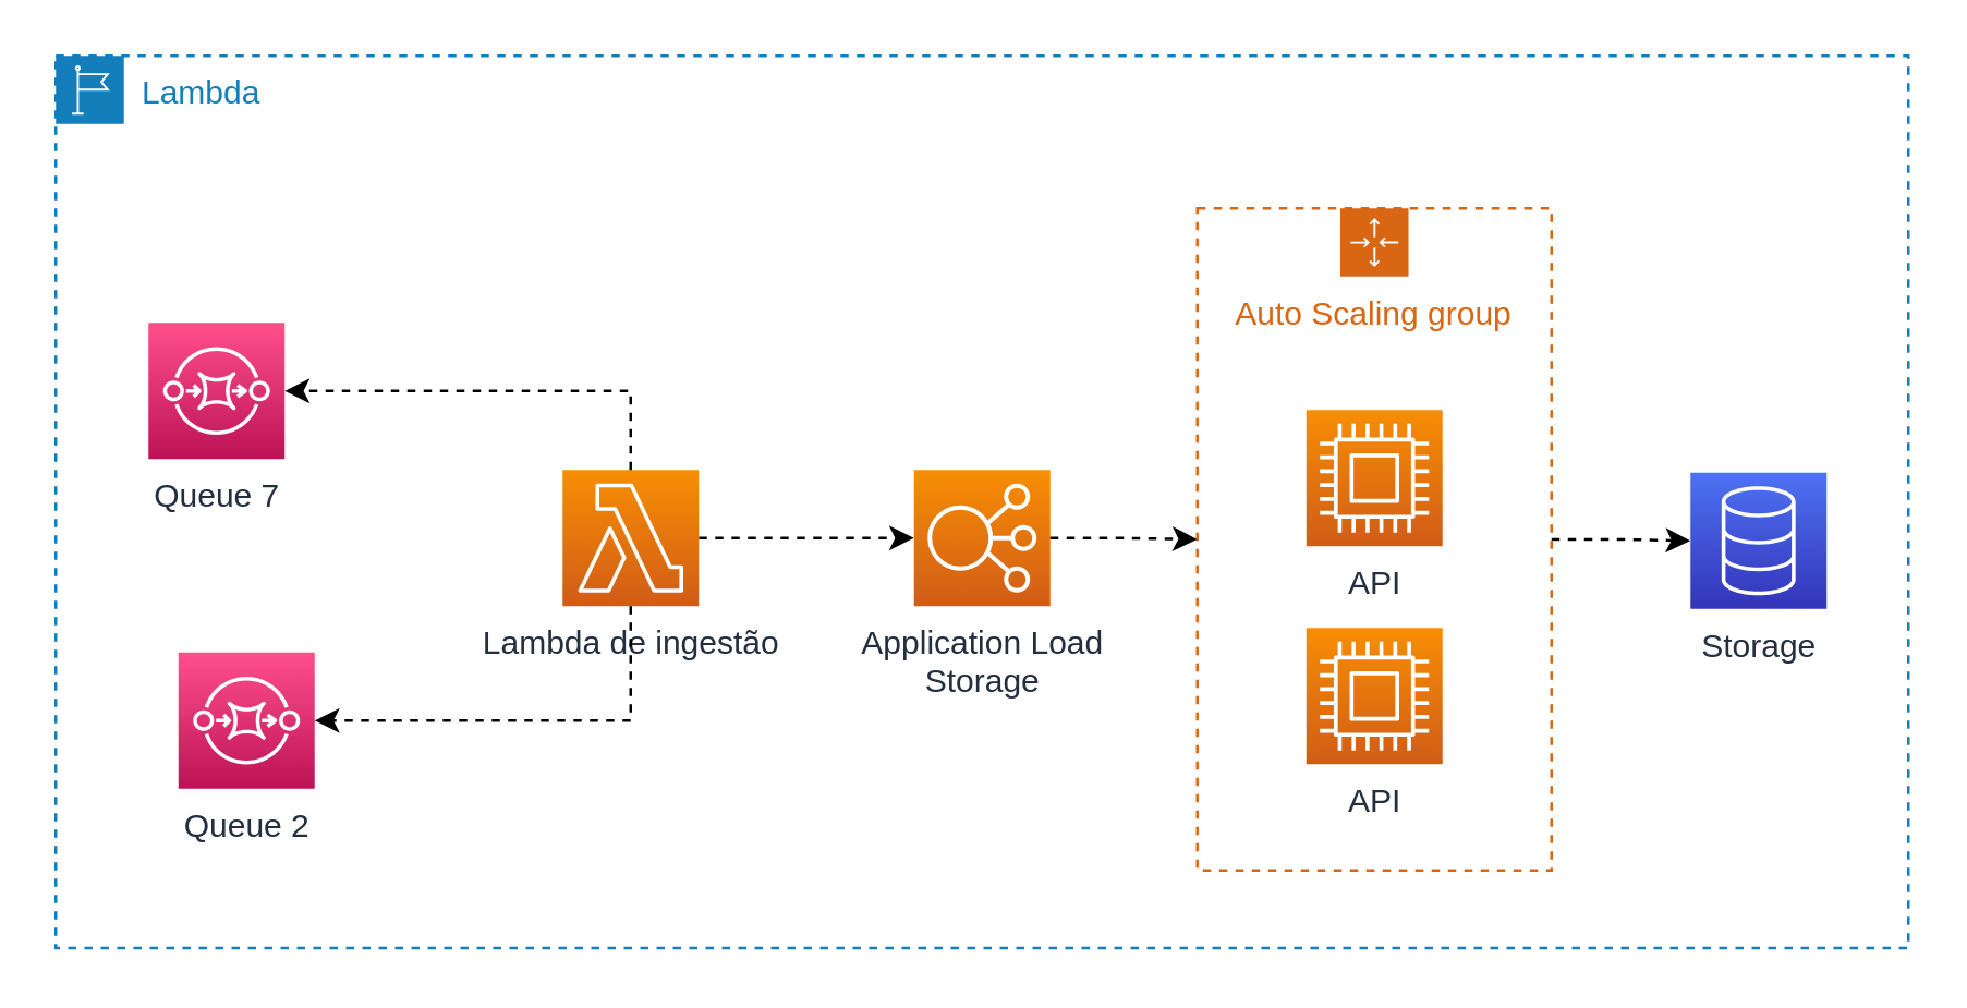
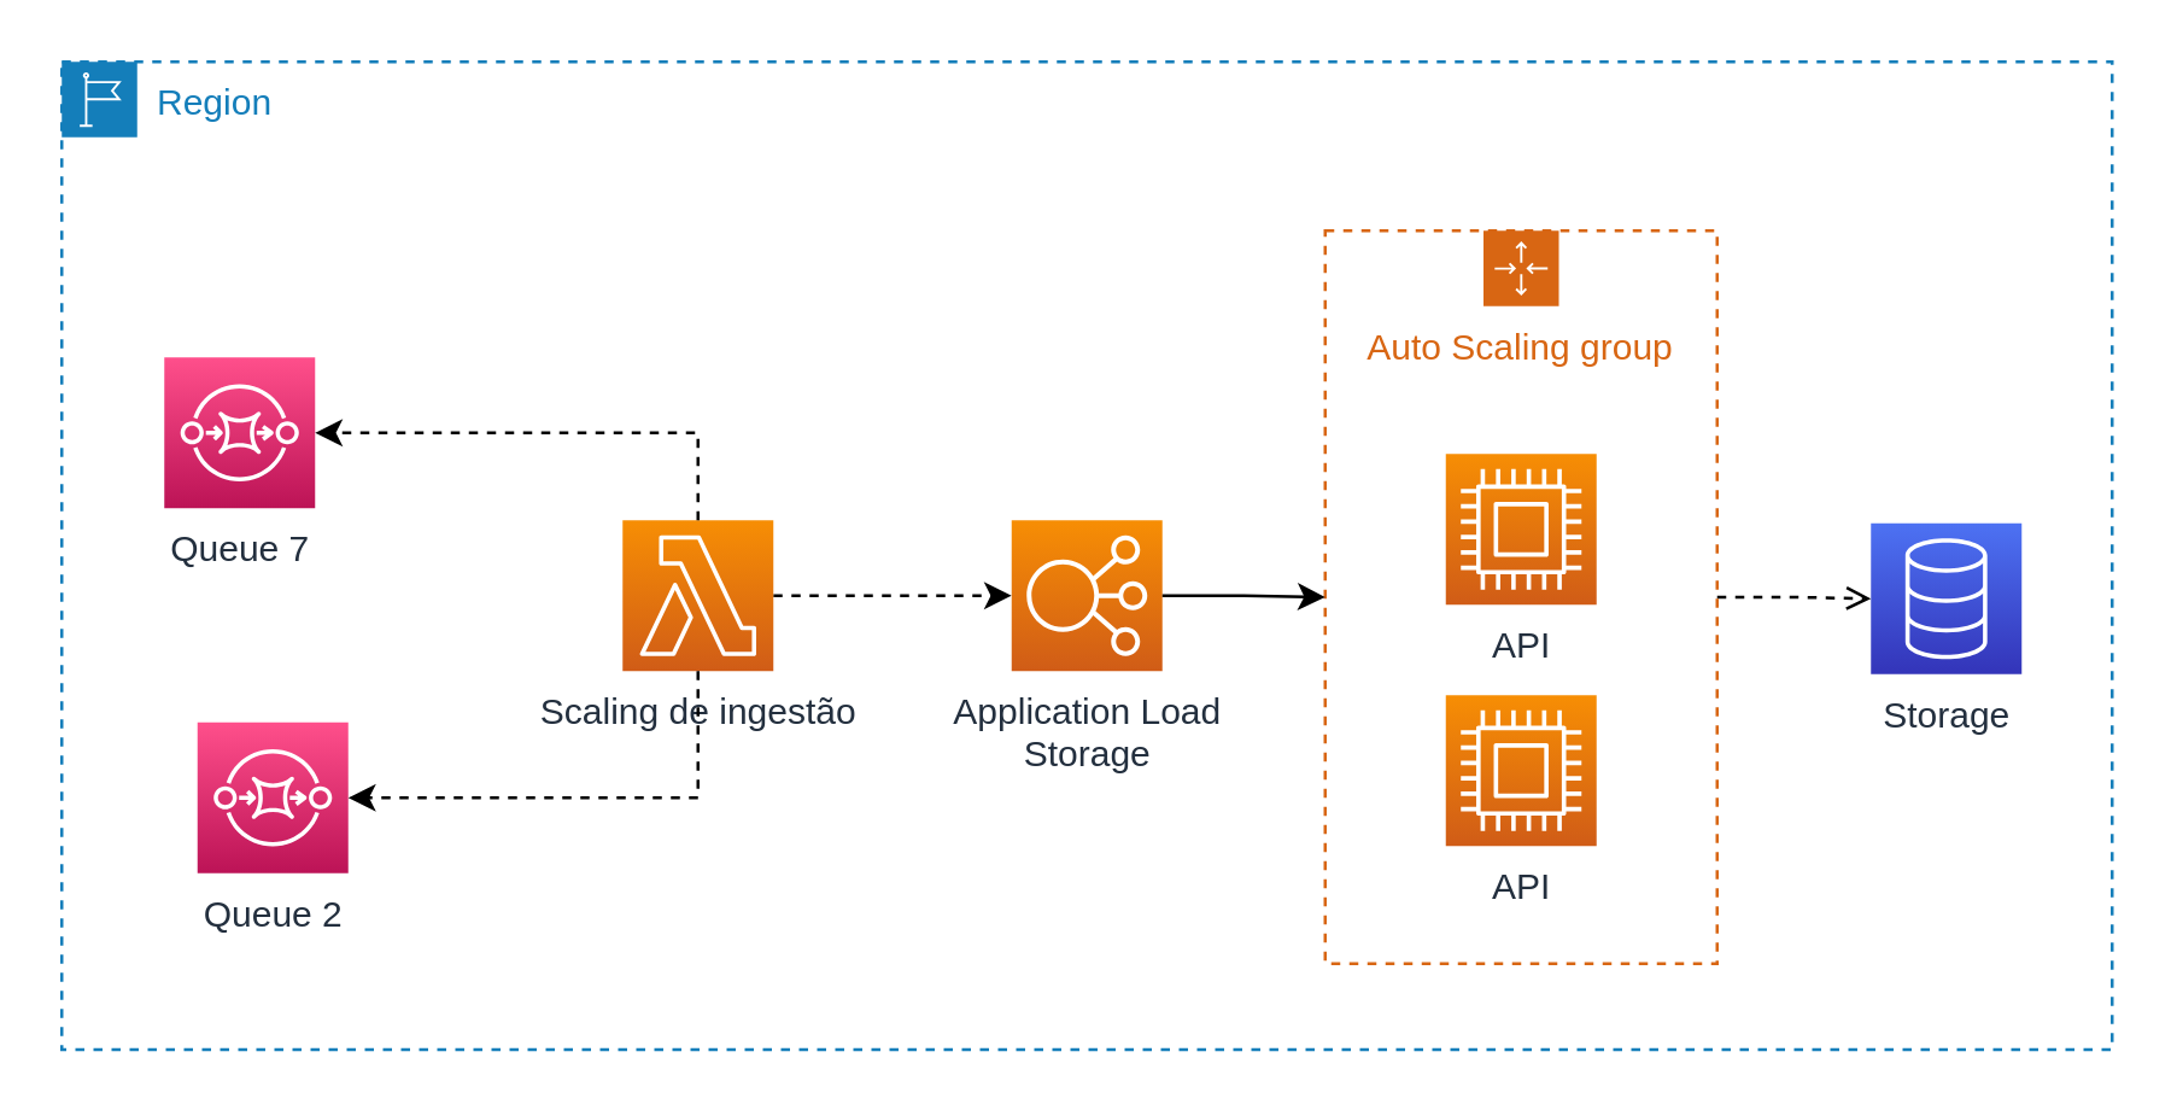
  <mxCell id="0" />
  <mxCell id="1" parent="0" />
  <mxCell id="2" value="Storage" style="sketch=0;points=[[0,0,0],[0.25,0,0],[0.5,0,0],[0.75,0,0],[1,0,0],[0,1,0],[0.25,1,0],[0.5,1,0],[0.75,1,0],[1,1,0],[0,0.25,0],[0,0.5,0],[0,0.75,0],[1,0.25,0],[1,0.5,0],[1,0.75,0]];outlineConnect=0;fontColor=#232F3E;gradientColor=#4D72F3;gradientDirection=north;fillColor=#3334B9;strokeColor=#ffffff;dashed=0;verticalLabelPosition=bottom;verticalAlign=top;align=center;html=1;fontSize=12;fontStyle=0;aspect=fixed;shape=mxgraph.aws4.resourceIcon;resIcon=mxgraph.aws4.database;" vertex="1" parent="1"><mxGeometry x="620" y="173" width="50" height="50" as="geometry" /></mxCell>
- <mxCell id="3" style="edgeStyle=orthogonalEdgeStyle;rounded=0;orthogonalLoop=1;jettySize=auto;html=1;exitX=1;exitY=0.5;exitDx=0;exitDy=0;entryX=0;entryY=0.5;entryDx=0;entryDy=0;entryPerimeter=0;dashed=1;" edge="1" parent="1" source="4" target="2"><mxGeometry relative="1" as="geometry" /></mxCell>
+ <mxCell id="3" style="edgeStyle=orthogonalEdgeStyle;rounded=0;orthogonalLoop=1;jettySize=auto;html=1;exitX=1;exitY=0.5;exitDx=0;exitDy=0;entryX=0;entryY=0.5;entryDx=0;entryDy=0;entryPerimeter=0;dashed=1;endArrow=open;" edge="1" parent="1" source="4" target="2"><mxGeometry relative="1" as="geometry" /></mxCell>
  <mxCell id="4" value="Auto Scaling group" style="points=[[0,0],[0.25,0],[0.5,0],[0.75,0],[1,0],[1,0.25],[1,0.5],[1,0.75],[1,1],[0.75,1],[0.5,1],[0.25,1],[0,1],[0,0.75],[0,0.5],[0,0.25]];outlineConnect=0;gradientColor=none;html=1;whiteSpace=wrap;fontSize=12;fontStyle=0;container=1;pointerEvents=0;collapsible=0;recursiveResize=0;shape=mxgraph.aws4.groupCenter;grIcon=mxgraph.aws4.group_auto_scaling_group;grStroke=1;strokeColor=#D86613;fillColor=none;verticalAlign=top;align=center;fontColor=#D86613;dashed=1;spacingTop=25;" vertex="1" parent="1"><mxGeometry x="439" y="76" width="130" height="243" as="geometry" /></mxCell>
  <mxCell id="5" value="API" style="sketch=0;points=[[0,0,0],[0.25,0,0],[0.5,0,0],[0.75,0,0],[1,0,0],[0,1,0],[0.25,1,0],[0.5,1,0],[0.75,1,0],[1,1,0],[0,0.25,0],[0,0.5,0],[0,0.75,0],[1,0.25,0],[1,0.5,0],[1,0.75,0]];outlineConnect=0;fontColor=#232F3E;gradientColor=#F78E04;gradientDirection=north;fillColor=#D05C17;strokeColor=#ffffff;dashed=0;verticalLabelPosition=bottom;verticalAlign=top;align=center;html=1;fontSize=12;fontStyle=0;aspect=fixed;shape=mxgraph.aws4.resourceIcon;resIcon=mxgraph.aws4.compute;" vertex="1" parent="4"><mxGeometry x="40" y="74" width="50" height="50" as="geometry" /></mxCell>
  <mxCell id="6" value="API" style="sketch=0;points=[[0,0,0],[0.25,0,0],[0.5,0,0],[0.75,0,0],[1,0,0],[0,1,0],[0.25,1,0],[0.5,1,0],[0.75,1,0],[1,1,0],[0,0.25,0],[0,0.5,0],[0,0.75,0],[1,0.25,0],[1,0.5,0],[1,0.75,0]];outlineConnect=0;fontColor=#232F3E;gradientColor=#F78E04;gradientDirection=north;fillColor=#D05C17;strokeColor=#ffffff;dashed=0;verticalLabelPosition=bottom;verticalAlign=top;align=center;html=1;fontSize=12;fontStyle=0;aspect=fixed;shape=mxgraph.aws4.resourceIcon;resIcon=mxgraph.aws4.compute;" vertex="1" parent="4"><mxGeometry x="40" y="154" width="50" height="50" as="geometry" /></mxCell>
- <mxCell id="7" value="Lambda" style="points=[[0,0],[0.25,0],[0.5,0],[0.75,0],[1,0],[1,0.25],[1,0.5],[1,0.75],[1,1],[0.75,1],[0.5,1],[0.25,1],[0,1],[0,0.75],[0,0.5],[0,0.25]];outlineConnect=0;gradientColor=none;html=1;whiteSpace=wrap;fontSize=12;fontStyle=0;container=1;pointerEvents=0;collapsible=0;recursiveResize=0;shape=mxgraph.aws4.group;grIcon=mxgraph.aws4.group_region;strokeColor=#147EBA;fillColor=none;verticalAlign=top;align=left;spacingLeft=30;fontColor=#147EBA;dashed=1;" vertex="1" parent="1"><mxGeometry x="20" y="20" width="680" height="327.5" as="geometry" /></mxCell>
+ <mxCell id="7" value="Region" style="points=[[0,0],[0.25,0],[0.5,0],[0.75,0],[1,0],[1,0.25],[1,0.5],[1,0.75],[1,1],[0.75,1],[0.5,1],[0.25,1],[0,1],[0,0.75],[0,0.5],[0,0.25]];outlineConnect=0;gradientColor=none;html=1;whiteSpace=wrap;fontSize=12;fontStyle=0;container=1;pointerEvents=0;collapsible=0;recursiveResize=0;shape=mxgraph.aws4.group;grIcon=mxgraph.aws4.group_region;strokeColor=#147EBA;fillColor=none;verticalAlign=top;align=left;spacingLeft=30;fontColor=#147EBA;dashed=1;" vertex="1" parent="1"><mxGeometry x="20" y="20" width="680" height="327.5" as="geometry" /></mxCell>
  <mxCell id="8" style="edgeStyle=orthogonalEdgeStyle;rounded=0;orthogonalLoop=1;jettySize=auto;html=1;exitX=1;exitY=0.5;exitDx=0;exitDy=0;exitPerimeter=0;entryX=0;entryY=0.5;entryDx=0;entryDy=0;entryPerimeter=0;dashed=1;" edge="1" parent="7" source="9" target="14"><mxGeometry relative="1" as="geometry" /></mxCell>
- <mxCell id="9" value="Lambda de ingestão" style="sketch=0;points=[[0,0,0],[0.25,0,0],[0.5,0,0],[0.75,0,0],[1,0,0],[0,1,0],[0.25,1,0],[0.5,1,0],[0.75,1,0],[1,1,0],[0,0.25,0],[0,0.5,0],[0,0.75,0],[1,0.25,0],[1,0.5,0],[1,0.75,0]];outlineConnect=0;fontColor=#232F3E;gradientColor=#F78E04;gradientDirection=north;fillColor=#D05C17;strokeColor=#ffffff;dashed=0;verticalLabelPosition=bottom;verticalAlign=top;align=center;html=1;fontSize=12;fontStyle=0;aspect=fixed;shape=mxgraph.aws4.resourceIcon;resIcon=mxgraph.aws4.lambda;" vertex="1" parent="7"><mxGeometry x="186" y="152" width="50" height="50" as="geometry" /></mxCell>
+ <mxCell id="9" value="Scaling de ingestão" style="sketch=0;points=[[0,0,0],[0.25,0,0],[0.5,0,0],[0.75,0,0],[1,0,0],[0,1,0],[0.25,1,0],[0.5,1,0],[0.75,1,0],[1,1,0],[0,0.25,0],[0,0.5,0],[0,0.75,0],[1,0.25,0],[1,0.5,0],[1,0.75,0]];outlineConnect=0;fontColor=#232F3E;gradientColor=#F78E04;gradientDirection=north;fillColor=#D05C17;strokeColor=#ffffff;dashed=0;verticalLabelPosition=bottom;verticalAlign=top;align=center;html=1;fontSize=12;fontStyle=0;aspect=fixed;shape=mxgraph.aws4.resourceIcon;resIcon=mxgraph.aws4.lambda;" vertex="1" parent="7"><mxGeometry x="186" y="152" width="50" height="50" as="geometry" /></mxCell>
  <mxCell id="10" value="Queue 7" style="sketch=0;points=[[0,0,0],[0.25,0,0],[0.5,0,0],[0.75,0,0],[1,0,0],[0,1,0],[0.25,1,0],[0.5,1,0],[0.75,1,0],[1,1,0],[0,0.25,0],[0,0.5,0],[0,0.75,0],[1,0.25,0],[1,0.5,0],[1,0.75,0]];outlineConnect=0;fontColor=#232F3E;gradientColor=#FF4F8B;gradientDirection=north;fillColor=#BC1356;strokeColor=#ffffff;dashed=0;verticalLabelPosition=bottom;verticalAlign=top;align=center;html=1;fontSize=12;fontStyle=0;aspect=fixed;shape=mxgraph.aws4.resourceIcon;resIcon=mxgraph.aws4.sqs;" vertex="1" parent="7"><mxGeometry x="34" y="98" width="50" height="50" as="geometry" /></mxCell>
  <mxCell id="11" style="edgeStyle=orthogonalEdgeStyle;rounded=0;orthogonalLoop=1;jettySize=auto;html=1;exitX=0.5;exitY=0;exitDx=0;exitDy=0;exitPerimeter=0;entryX=1;entryY=0.5;entryDx=0;entryDy=0;entryPerimeter=0;dashed=1;" edge="1" parent="7" source="9" target="10"><mxGeometry relative="1" as="geometry" /></mxCell>
  <mxCell id="12" value="Queue 2" style="sketch=0;points=[[0,0,0],[0.25,0,0],[0.5,0,0],[0.75,0,0],[1,0,0],[0,1,0],[0.25,1,0],[0.5,1,0],[0.75,1,0],[1,1,0],[0,0.25,0],[0,0.5,0],[0,0.75,0],[1,0.25,0],[1,0.5,0],[1,0.75,0]];outlineConnect=0;fontColor=#232F3E;gradientColor=#FF4F8B;gradientDirection=north;fillColor=#BC1356;strokeColor=#ffffff;dashed=0;verticalLabelPosition=bottom;verticalAlign=top;align=center;html=1;fontSize=12;fontStyle=0;aspect=fixed;shape=mxgraph.aws4.resourceIcon;resIcon=mxgraph.aws4.sqs;" vertex="1" parent="7"><mxGeometry x="45" y="219" width="50" height="50" as="geometry" /></mxCell>
  <mxCell id="13" style="edgeStyle=orthogonalEdgeStyle;rounded=0;orthogonalLoop=1;jettySize=auto;html=1;exitX=0.5;exitY=1;exitDx=0;exitDy=0;exitPerimeter=0;entryX=1;entryY=0.5;entryDx=0;entryDy=0;entryPerimeter=0;dashed=1;" edge="1" parent="7" source="9" target="12"><mxGeometry relative="1" as="geometry" /></mxCell>
  <mxCell id="14" value="Application Load&lt;br&gt;Storage" style="sketch=0;points=[[0,0,0],[0.25,0,0],[0.5,0,0],[0.75,0,0],[1,0,0],[0,1,0],[0.25,1,0],[0.5,1,0],[0.75,1,0],[1,1,0],[0,0.25,0],[0,0.5,0],[0,0.75,0],[1,0.25,0],[1,0.5,0],[1,0.75,0]];outlineConnect=0;fontColor=#232F3E;gradientColor=#F78E04;gradientDirection=north;fillColor=#D05C17;strokeColor=#ffffff;dashed=0;verticalLabelPosition=bottom;verticalAlign=top;align=center;html=1;fontSize=12;fontStyle=0;aspect=fixed;shape=mxgraph.aws4.resourceIcon;resIcon=mxgraph.aws4.elastic_load_balancing;" vertex="1" parent="7"><mxGeometry x="315" y="152" width="50" height="50" as="geometry" /></mxCell>
- <mxCell id="15" style="edgeStyle=orthogonalEdgeStyle;rounded=0;orthogonalLoop=1;jettySize=auto;html=1;exitX=1;exitY=0.5;exitDx=0;exitDy=0;exitPerimeter=0;dashed=1;" edge="1" parent="1" source="14" target="4"><mxGeometry relative="1" as="geometry" /></mxCell>
+ <mxCell id="15" style="edgeStyle=orthogonalEdgeStyle;rounded=0;orthogonalLoop=1;jettySize=auto;html=1;exitX=1;exitY=0.5;exitDx=0;exitDy=0;exitPerimeter=0;dashed=0;" edge="1" parent="1" source="14" target="4"><mxGeometry relative="1" as="geometry" /></mxCell>
